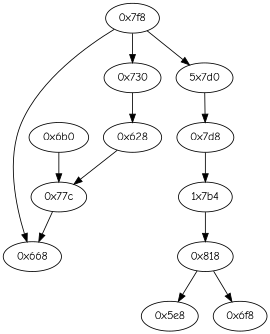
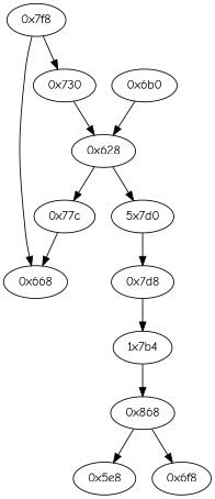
  strict digraph {
    fontname="Comic Neue"
    node [fontname="Comic Neue" opcode="[u'mov', u'bl', u'ldr', u'b']"]
    edge [fontname="Comic Neue"]
    n1 [label="0x5e8"]
    n2 [label="1x7b4" opcode="[u'ldr', u'cmp', u'mov', u'mov', u'strb', u'ldr', u'b']"]
    "0x7d8"
-   "0x818" [opcode="[u'ldrb', u'ldr', u'ldr', u'cmp', u'mov', u'b']"]
+   "0x818" [opcode="[u'ldrb', u'ldr', u'ldr', u'cmp', u'mov', u'b']" label="0x868"]
    "0x6f8"
    "0x77c" [opcode="[u'ldr', u'ldr', u'ldrb', u'strb', u'ldr', u'b']"]
    "0x668" [opcode="[u'ldr', u'cmp', u'mov', u'ldr']"]
    "0x7f8" [opcode="[u'ldrb', u'str', u'ldr', u'ldr', u'ldr', u'cmp', u'mov', u'b']"]
    n9 [label="5x7d0" opcode="[u'ldr', u'b']"]
    "0x730"
    "0x628" [opcode="[u'push', u'add', u'sub', u'add', u'str', u'ldr', u'ldr', u'ldr', u'add', u'ldr', u'add', u'ldr', u'add', u'ldr', u'add', u'b']"]
    "0x6b0" [opcode="[u'ldr', u'cmp', u'mov', u'mov', u'b']"]
    n2 -> "0x818"
    "0x7d8" -> n2
    "0x818" -> n1
    "0x818" -> "0x6f8"
    "0x77c" -> "0x668"
    "0x7f8" -> "0x668"
-   "0x7f8" -> n9
+   "0x628" -> n9
    "0x7f8" -> "0x730"
    n9 -> "0x7d8"
    "0x730" -> "0x628"
    "0x628" -> "0x77c"
-   "0x6b0" -> "0x77c"
+   "0x6b0" -> "0x628"
  }
